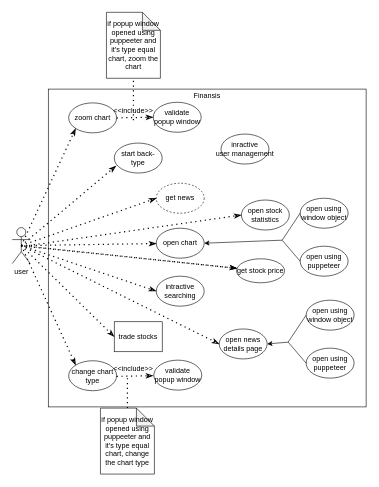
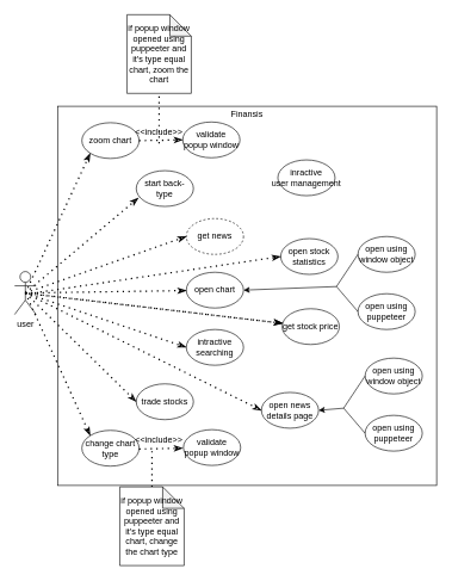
  <mxCell id="0" />
  <mxCell id="1" parent="0" />
  <mxCell id="2" value="" style="whiteSpace=wrap;html=1;aspect=fixed;" vertex="1" parent="1"><mxGeometry x="80" y="148" width="530" height="530" as="geometry" /></mxCell>
  <mxCell id="3" value="user" style="shape=umlActor;verticalLabelPosition=bottom;verticalAlign=top;html=1;outlineConnect=0;" vertex="1" parent="1"><mxGeometry x="20" y="379" width="30" height="60" as="geometry" /></mxCell>
  <mxCell id="4" value="get news" style="ellipse;whiteSpace=wrap;html=1;dashed=1;" vertex="1" parent="1"><mxGeometry x="260" y="305" width="80" height="50" as="geometry" /></mxCell>
  <mxCell id="5" value="open chart" style="ellipse;whiteSpace=wrap;html=1;" vertex="1" parent="1"><mxGeometry x="260" y="380" width="80" height="50" as="geometry" /></mxCell>
  <mxCell id="6" value="&lt;span style=&quot;color: rgba(0, 0, 0, 0); font-family: monospace; font-size: 0px; text-align: start;&quot;&gt;%3CmxGraphModel%3E%3Croot%3E%3CmxCell%20id%3D%220%22%2F%3E%3CmxCell%20id%3D%221%22%20parent%3D%220%22%2F%3E%3CmxCell%20id%3D%222%22%20value%3D%22open%20chart%22%20style%3D%22ellipse%3BwhiteSpace%3Dwrap%3Bhtml%3D1%3B%22%20vertex%3D%221%22%20parent%3D%221%22%3E%3CmxGeometry%20x%3D%22310%22%20y%3D%22270%22%20width%3D%2280%22%20height%3D%2250%22%20as%3D%22geometry%22%2F%3E%3C%2FmxCell%3E%3C%2Froot%3E%3C%2FmxGraphModel%3E&lt;/span&gt;intractive searching" style="ellipse;whiteSpace=wrap;html=1;" vertex="1" parent="1"><mxGeometry x="260" y="460" width="80" height="50" as="geometry" /></mxCell>
- <mxCell id="7" value="trade stocks" style="whiteSpace=wrap;html=1;rounded=0;" vertex="1" parent="1"><mxGeometry x="190" y="536" width="80" height="50" as="geometry" /></mxCell>
+ <mxCell id="7" value="trade stocks" style="ellipse;whiteSpace=wrap;html=1;" vertex="1" parent="1"><mxGeometry x="190" y="536" width="80" height="50" as="geometry" /></mxCell>
  <mxCell id="8" value="Finansis" style="text;html=1;strokeColor=none;fillColor=none;align=center;verticalAlign=middle;whiteSpace=wrap;rounded=0;" vertex="1" parent="1"><mxGeometry x="315" y="144" width="60" height="30" as="geometry" /></mxCell>
  <mxCell id="9" value="start back-type" style="ellipse;whiteSpace=wrap;html=1;" vertex="1" parent="1"><mxGeometry x="190" y="238" width="80" height="50" as="geometry" /></mxCell>
- <mxCell id="10" value="open stock statistics" style="ellipse;whiteSpace=wrap;html=1;" vertex="1" parent="1"><mxGeometry x="402" y="333" width="80" height="50" as="geometry" /></mxCell>
- <mxCell id="11" value="get stock price" style="ellipse;whiteSpace=wrap;html=1;" vertex="1" parent="1"><mxGeometry x="394" y="431" width="80" height="40" as="geometry" /></mxCell>
- <mxCell id="12" value="inractive user&amp;nbsp;management" style="ellipse;whiteSpace=wrap;html=1;" vertex="1" parent="1"><mxGeometry x="368" y="223" width="80" height="50" as="geometry" /></mxCell>
+ <mxCell id="10" value="open stock statistics" style="ellipse;whiteSpace=wrap;html=1;" vertex="1" parent="1"><mxGeometry x="392" y="333" width="80" height="50" as="geometry" /></mxCell>
+ <mxCell id="11" value="get stock price" style="ellipse;whiteSpace=wrap;html=1;" vertex="1" parent="1"><mxGeometry x="394" y="431" width="80" height="50" as="geometry" /></mxCell>
+ <mxCell id="12" value="inractive user&amp;nbsp;management" style="ellipse;whiteSpace=wrap;html=1;" vertex="1" parent="1"><mxGeometry x="388" y="223" width="80" height="50" as="geometry" /></mxCell>
  <mxCell id="13" value="open news details page" style="ellipse;whiteSpace=wrap;html=1;" vertex="1" parent="1"><mxGeometry x="365" y="548" width="80" height="50" as="geometry" /></mxCell>
  <mxCell id="14" value="" style="endArrow=classicThin;dashed=1;html=1;dashPattern=1 3;strokeWidth=2;rounded=0;exitX=0.5;exitY=0.5;exitDx=0;exitDy=0;exitPerimeter=0;entryX=0.038;entryY=0.76;entryDx=0;entryDy=0;entryPerimeter=0;endFill=0;" edge="1" parent="1" source="3" target="9"><mxGeometry width="50" height="50" relative="1" as="geometry"><mxPoint x="310" y="460" as="sourcePoint" /><mxPoint x="360" y="410" as="targetPoint" /></mxGeometry></mxCell>
  <mxCell id="15" value="" style="endArrow=classicThin;dashed=1;html=1;dashPattern=1 3;strokeWidth=2;rounded=0;exitX=0.5;exitY=0.5;exitDx=0;exitDy=0;exitPerimeter=0;endFill=0;" edge="1" parent="1" source="3" target="11"><mxGeometry width="50" height="50" relative="1" as="geometry"><mxPoint x="45" y="419" as="sourcePoint" /><mxPoint x="203.04" y="286" as="targetPoint" /></mxGeometry></mxCell>
  <mxCell id="16" value="" style="endArrow=classicThin;dashed=1;html=1;dashPattern=1 3;strokeWidth=2;rounded=0;exitX=0.5;exitY=0.5;exitDx=0;exitDy=0;exitPerimeter=0;entryX=0;entryY=0.5;entryDx=0;entryDy=0;endFill=0;" edge="1" parent="1" source="3" target="4"><mxGeometry width="50" height="50" relative="1" as="geometry"><mxPoint x="45" y="419" as="sourcePoint" /><mxPoint x="203.04" y="286" as="targetPoint" /></mxGeometry></mxCell>
  <mxCell id="17" value="" style="endArrow=classicThin;dashed=1;html=1;dashPattern=1 3;strokeWidth=2;rounded=0;entryX=0;entryY=0.5;entryDx=0;entryDy=0;endFill=0;" edge="1" parent="1" target="10"><mxGeometry width="50" height="50" relative="1" as="geometry"><mxPoint x="40" y="410" as="sourcePoint" /><mxPoint x="203.04" y="286" as="targetPoint" /></mxGeometry></mxCell>
  <mxCell id="18" value="" style="endArrow=classicThin;dashed=1;html=1;dashPattern=1 3;strokeWidth=2;rounded=0;exitX=0.5;exitY=0.5;exitDx=0;exitDy=0;exitPerimeter=0;endFill=0;" edge="1" parent="1" source="3" target="5"><mxGeometry width="50" height="50" relative="1" as="geometry"><mxPoint x="45" y="419" as="sourcePoint" /><mxPoint x="203.04" y="286" as="targetPoint" /></mxGeometry></mxCell>
  <mxCell id="19" value="" style="endArrow=classicThin;dashed=1;html=1;dashPattern=1 3;strokeWidth=2;rounded=0;endFill=0;" edge="1" parent="1" target="11"><mxGeometry width="50" height="50" relative="1" as="geometry"><mxPoint x="40" y="410" as="sourcePoint" /><mxPoint x="270.012" y="415.604" as="targetPoint" /></mxGeometry></mxCell>
  <mxCell id="20" value="" style="endArrow=classicThin;dashed=1;html=1;dashPattern=1 3;strokeWidth=2;rounded=0;exitX=0.5;exitY=0.5;exitDx=0;exitDy=0;exitPerimeter=0;entryX=0;entryY=0.5;entryDx=0;entryDy=0;endFill=0;" edge="1" parent="1" source="3" target="6"><mxGeometry width="50" height="50" relative="1" as="geometry"><mxPoint x="45" y="419" as="sourcePoint" /><mxPoint x="203.04" y="286" as="targetPoint" /></mxGeometry></mxCell>
  <mxCell id="21" value="" style="endArrow=classicThin;dashed=1;html=1;dashPattern=1 3;strokeWidth=2;rounded=0;exitX=0.5;exitY=0.5;exitDx=0;exitDy=0;exitPerimeter=0;endFill=0;entryX=0;entryY=0.5;entryDx=0;entryDy=0;" edge="1" parent="1" source="3" target="13"><mxGeometry width="50" height="50" relative="1" as="geometry"><mxPoint x="45" y="419" as="sourcePoint" /><mxPoint x="270" y="495" as="targetPoint" /></mxGeometry></mxCell>
  <mxCell id="22" value="" style="endArrow=classicThin;dashed=1;html=1;dashPattern=1 3;strokeWidth=2;rounded=0;exitX=0.5;exitY=0.5;exitDx=0;exitDy=0;exitPerimeter=0;entryX=0;entryY=0.5;entryDx=0;entryDy=0;endFill=0;" edge="1" parent="1" source="3" target="7"><mxGeometry width="50" height="50" relative="1" as="geometry"><mxPoint x="45" y="419" as="sourcePoint" /><mxPoint x="203.04" y="286" as="targetPoint" /></mxGeometry></mxCell>
  <mxCell id="23" value="open using window object" style="ellipse;whiteSpace=wrap;html=1;" vertex="1" parent="1"><mxGeometry x="500" y="330" width="80" height="50" as="geometry" /></mxCell>
  <mxCell id="24" value="open using puppeteer" style="ellipse;whiteSpace=wrap;html=1;" vertex="1" parent="1"><mxGeometry x="500" y="410" width="80" height="50" as="geometry" /></mxCell>
  <mxCell id="25" value="" style="endArrow=classic;html=1;rounded=0;exitX=0;exitY=0.5;exitDx=0;exitDy=0;entryX=1;entryY=0.5;entryDx=0;entryDy=0;" edge="1" parent="1" source="23" target="5"><mxGeometry width="50" height="50" relative="1" as="geometry"><mxPoint x="310" y="440" as="sourcePoint" /><mxPoint x="360" y="390" as="targetPoint" /><Array as="points"><mxPoint x="470" y="400" /></Array></mxGeometry></mxCell>
  <mxCell id="26" value="" style="endArrow=none;html=1;rounded=0;entryX=0;entryY=0.5;entryDx=0;entryDy=0;" edge="1" parent="1" target="24"><mxGeometry width="50" height="50" relative="1" as="geometry"><mxPoint x="470" y="400" as="sourcePoint" /><mxPoint x="360" y="390" as="targetPoint" /></mxGeometry></mxCell>
  <mxCell id="27" value="open using window object" style="ellipse;whiteSpace=wrap;html=1;" vertex="1" parent="1"><mxGeometry x="510" y="500" width="80" height="50" as="geometry" /></mxCell>
  <mxCell id="28" value="open using puppeteer" style="ellipse;whiteSpace=wrap;html=1;" vertex="1" parent="1"><mxGeometry x="510" y="580" width="80" height="50" as="geometry" /></mxCell>
  <mxCell id="29" value="" style="endArrow=classic;html=1;rounded=0;exitX=0;exitY=0.5;exitDx=0;exitDy=0;entryX=1;entryY=0.5;entryDx=0;entryDy=0;" edge="1" parent="1" source="27"><mxGeometry width="50" height="50" relative="1" as="geometry"><mxPoint x="320" y="610" as="sourcePoint" /><mxPoint x="445" y="573" as="targetPoint" /><Array as="points"><mxPoint x="480" y="570" /></Array></mxGeometry></mxCell>
  <mxCell id="30" value="" style="endArrow=none;html=1;rounded=0;entryX=0;entryY=0.5;entryDx=0;entryDy=0;" edge="1" parent="1" target="28"><mxGeometry width="50" height="50" relative="1" as="geometry"><mxPoint x="480" y="570" as="sourcePoint" /><mxPoint x="370" y="560" as="targetPoint" /></mxGeometry></mxCell>
  <mxCell id="31" value="zoom chart" style="ellipse;whiteSpace=wrap;html=1;" vertex="1" parent="1"><mxGeometry x="114" y="171" width="80" height="50" as="geometry" /></mxCell>
  <mxCell id="32" value="" style="endArrow=classicThin;dashed=1;html=1;dashPattern=1 3;strokeWidth=2;rounded=0;exitX=0.5;exitY=0.5;exitDx=0;exitDy=0;exitPerimeter=0;entryX=0;entryY=1;entryDx=0;entryDy=0;endFill=0;" edge="1" parent="1" source="3" target="31"><mxGeometry width="50" height="50" relative="1" as="geometry"><mxPoint x="45" y="419" as="sourcePoint" /><mxPoint x="203.04" y="286" as="targetPoint" /></mxGeometry></mxCell>
  <mxCell id="33" value="validate popup window" style="ellipse;whiteSpace=wrap;html=1;" vertex="1" parent="1"><mxGeometry x="255" y="170" width="80" height="50" as="geometry" /></mxCell>
  <mxCell id="34" value="" style="endArrow=classicThin;dashed=1;html=1;dashPattern=1 3;strokeWidth=2;rounded=0;exitX=1;exitY=0.5;exitDx=0;exitDy=0;entryX=0;entryY=0.5;entryDx=0;entryDy=0;endFill=0;" edge="1" parent="1" source="31" target="33"><mxGeometry width="50" height="50" relative="1" as="geometry"><mxPoint x="203.04" y="236" as="sourcePoint" /><mxPoint x="45" y="369" as="targetPoint" /></mxGeometry></mxCell>
  <mxCell id="35" value="&amp;lt;&amp;lt;include&amp;gt;&amp;gt;" style="text;html=1;strokeColor=none;fillColor=none;align=center;verticalAlign=middle;whiteSpace=wrap;rounded=0;" vertex="1" parent="1"><mxGeometry x="192" y="170" width="60" height="30" as="geometry" /></mxCell>
  <mxCell id="36" value="" style="endArrow=none;dashed=1;html=1;dashPattern=1 3;strokeWidth=2;rounded=0;exitX=0.5;exitY=1;exitDx=0;exitDy=0;" edge="1" parent="1" source="35" target="37"><mxGeometry width="50" height="50" relative="1" as="geometry"><mxPoint x="310" y="360" as="sourcePoint" /><mxPoint x="220" y="130" as="targetPoint" /></mxGeometry></mxCell>
  <mxCell id="37" value="if popup window opened using puppeeter and it's type equal chart, zoom the chart" style="shape=note;whiteSpace=wrap;html=1;backgroundOutline=1;darkOpacity=0.05;" vertex="1" parent="1"><mxGeometry x="177" y="20" width="90" height="110" as="geometry" /></mxCell>
  <mxCell id="38" value="change chart type" style="ellipse;whiteSpace=wrap;html=1;" vertex="1" parent="1"><mxGeometry x="114" y="601" width="80" height="50" as="geometry" /></mxCell>
  <mxCell id="39" value="validate popup window" style="ellipse;whiteSpace=wrap;html=1;" vertex="1" parent="1"><mxGeometry x="256" y="600" width="80" height="50" as="geometry" /></mxCell>
  <mxCell id="40" value="&amp;lt;&amp;lt;include&amp;gt;&amp;gt;" style="text;html=1;strokeColor=none;fillColor=none;align=center;verticalAlign=middle;whiteSpace=wrap;rounded=0;" vertex="1" parent="1"><mxGeometry x="192" y="600" width="60" height="30" as="geometry" /></mxCell>
  <mxCell id="41" value="" style="endArrow=classicThin;dashed=1;html=1;dashPattern=1 3;strokeWidth=2;rounded=0;exitX=1;exitY=0.5;exitDx=0;exitDy=0;entryX=0;entryY=0.5;entryDx=0;entryDy=0;endFill=0;" edge="1" parent="1"><mxGeometry width="50" height="50" relative="1" as="geometry"><mxPoint x="194" y="627" as="sourcePoint" /><mxPoint x="255" y="626" as="targetPoint" /></mxGeometry></mxCell>
  <mxCell id="42" value="" style="endArrow=classicThin;dashed=1;html=1;dashPattern=1 3;strokeWidth=2;rounded=0;exitX=0.5;exitY=0.5;exitDx=0;exitDy=0;exitPerimeter=0;entryX=0;entryY=0;entryDx=0;entryDy=0;endFill=0;" edge="1" parent="1" source="3" target="38"><mxGeometry width="50" height="50" relative="1" as="geometry"><mxPoint x="45" y="419" as="sourcePoint" /><mxPoint x="200" y="571" as="targetPoint" /></mxGeometry></mxCell>
  <mxCell id="43" value="if popup window opened using puppeeter and it's type equal chart, change the chart type" style="shape=note;whiteSpace=wrap;html=1;backgroundOutline=1;darkOpacity=0.05;" vertex="1" parent="1"><mxGeometry x="167" y="680" width="90" height="110" as="geometry" /></mxCell>
  <mxCell id="44" value="" style="endArrow=none;dashed=1;html=1;dashPattern=1 3;strokeWidth=2;rounded=0;" edge="1" parent="1"><mxGeometry width="50" height="50" relative="1" as="geometry"><mxPoint x="212" y="680" as="sourcePoint" /><mxPoint x="212" y="629" as="targetPoint" /></mxGeometry></mxCell>
